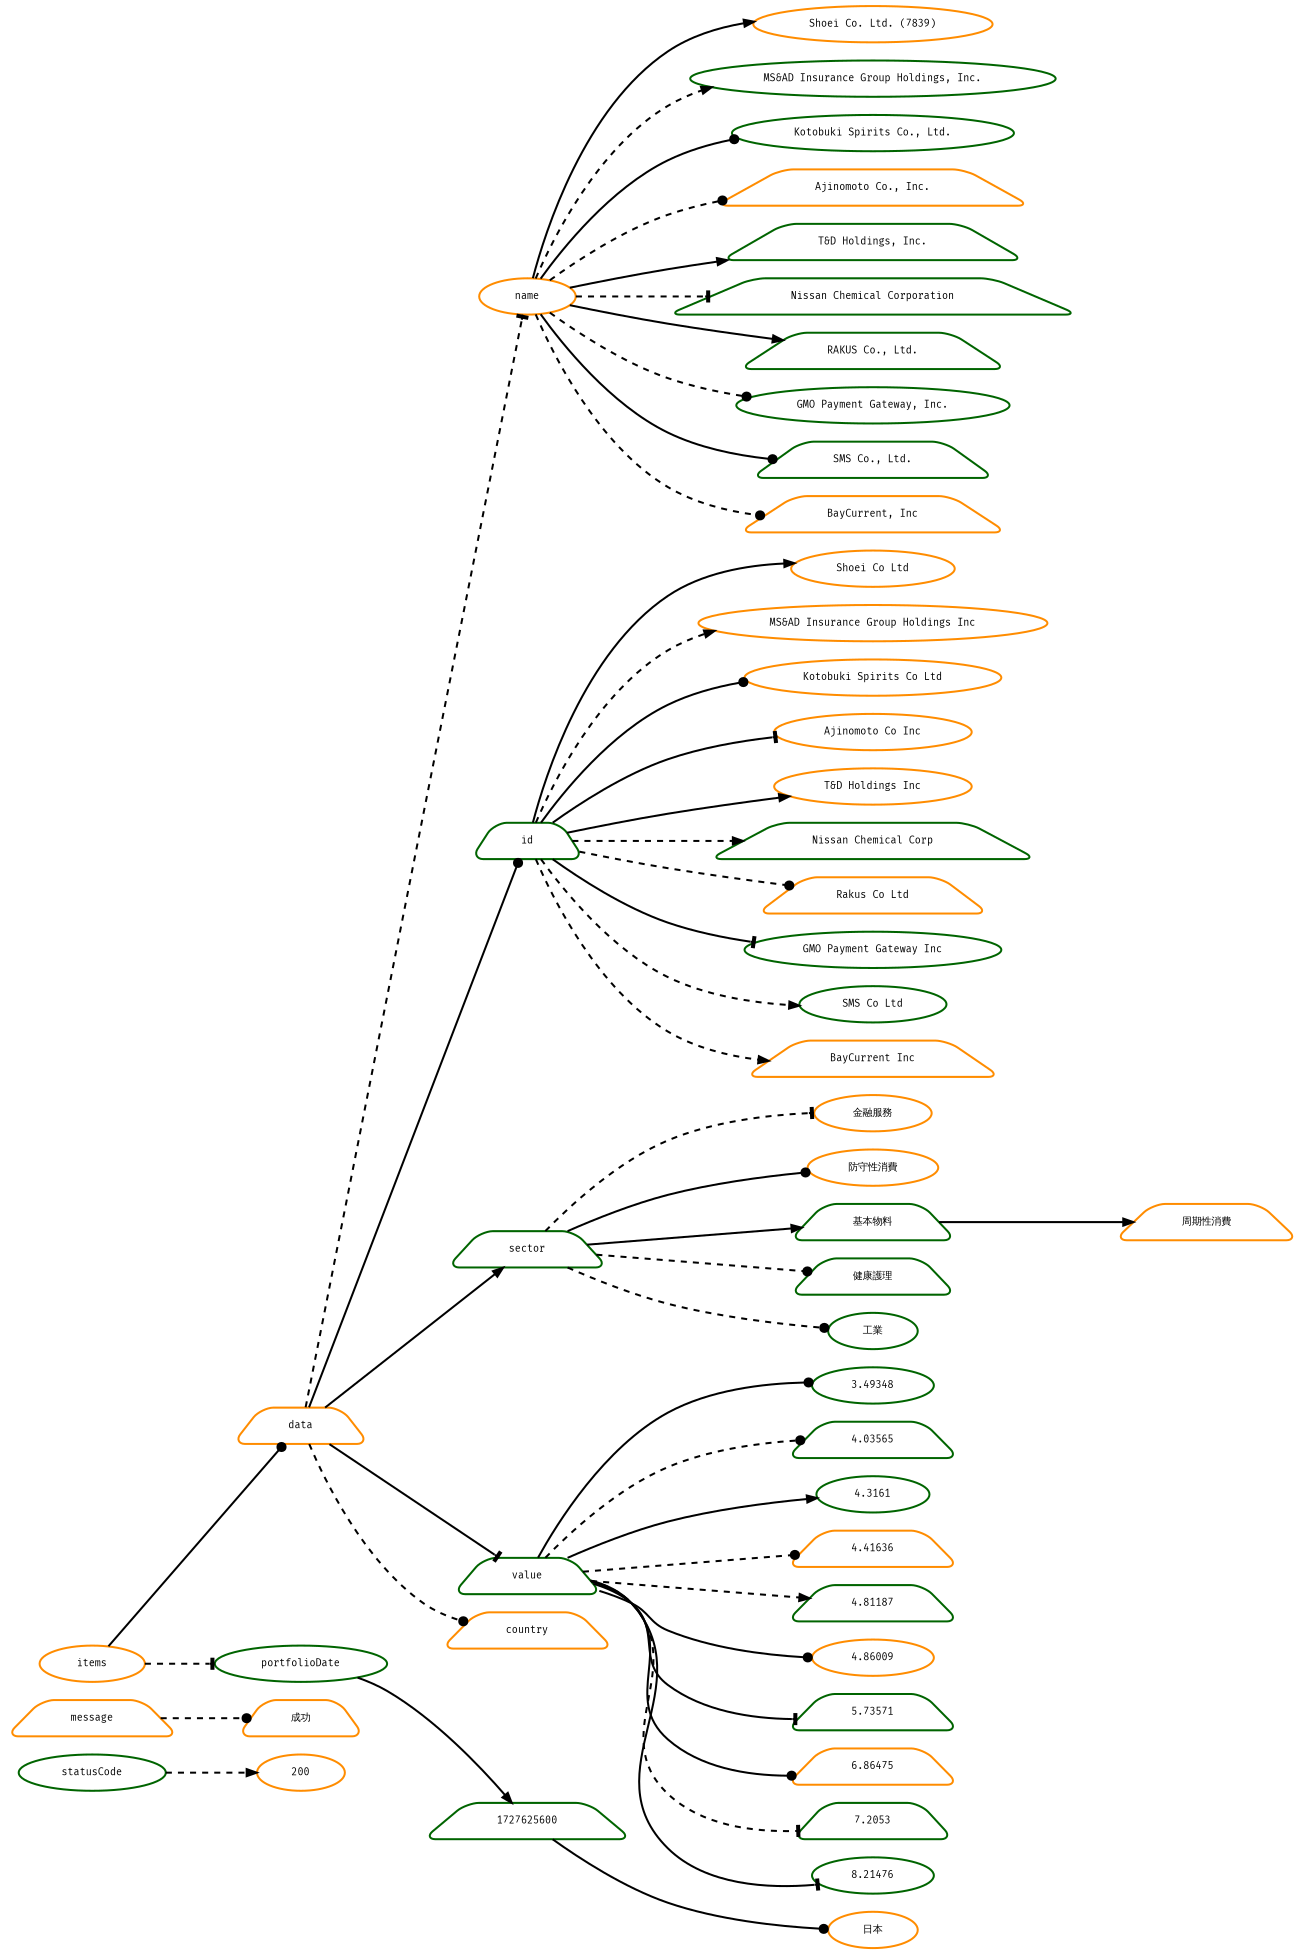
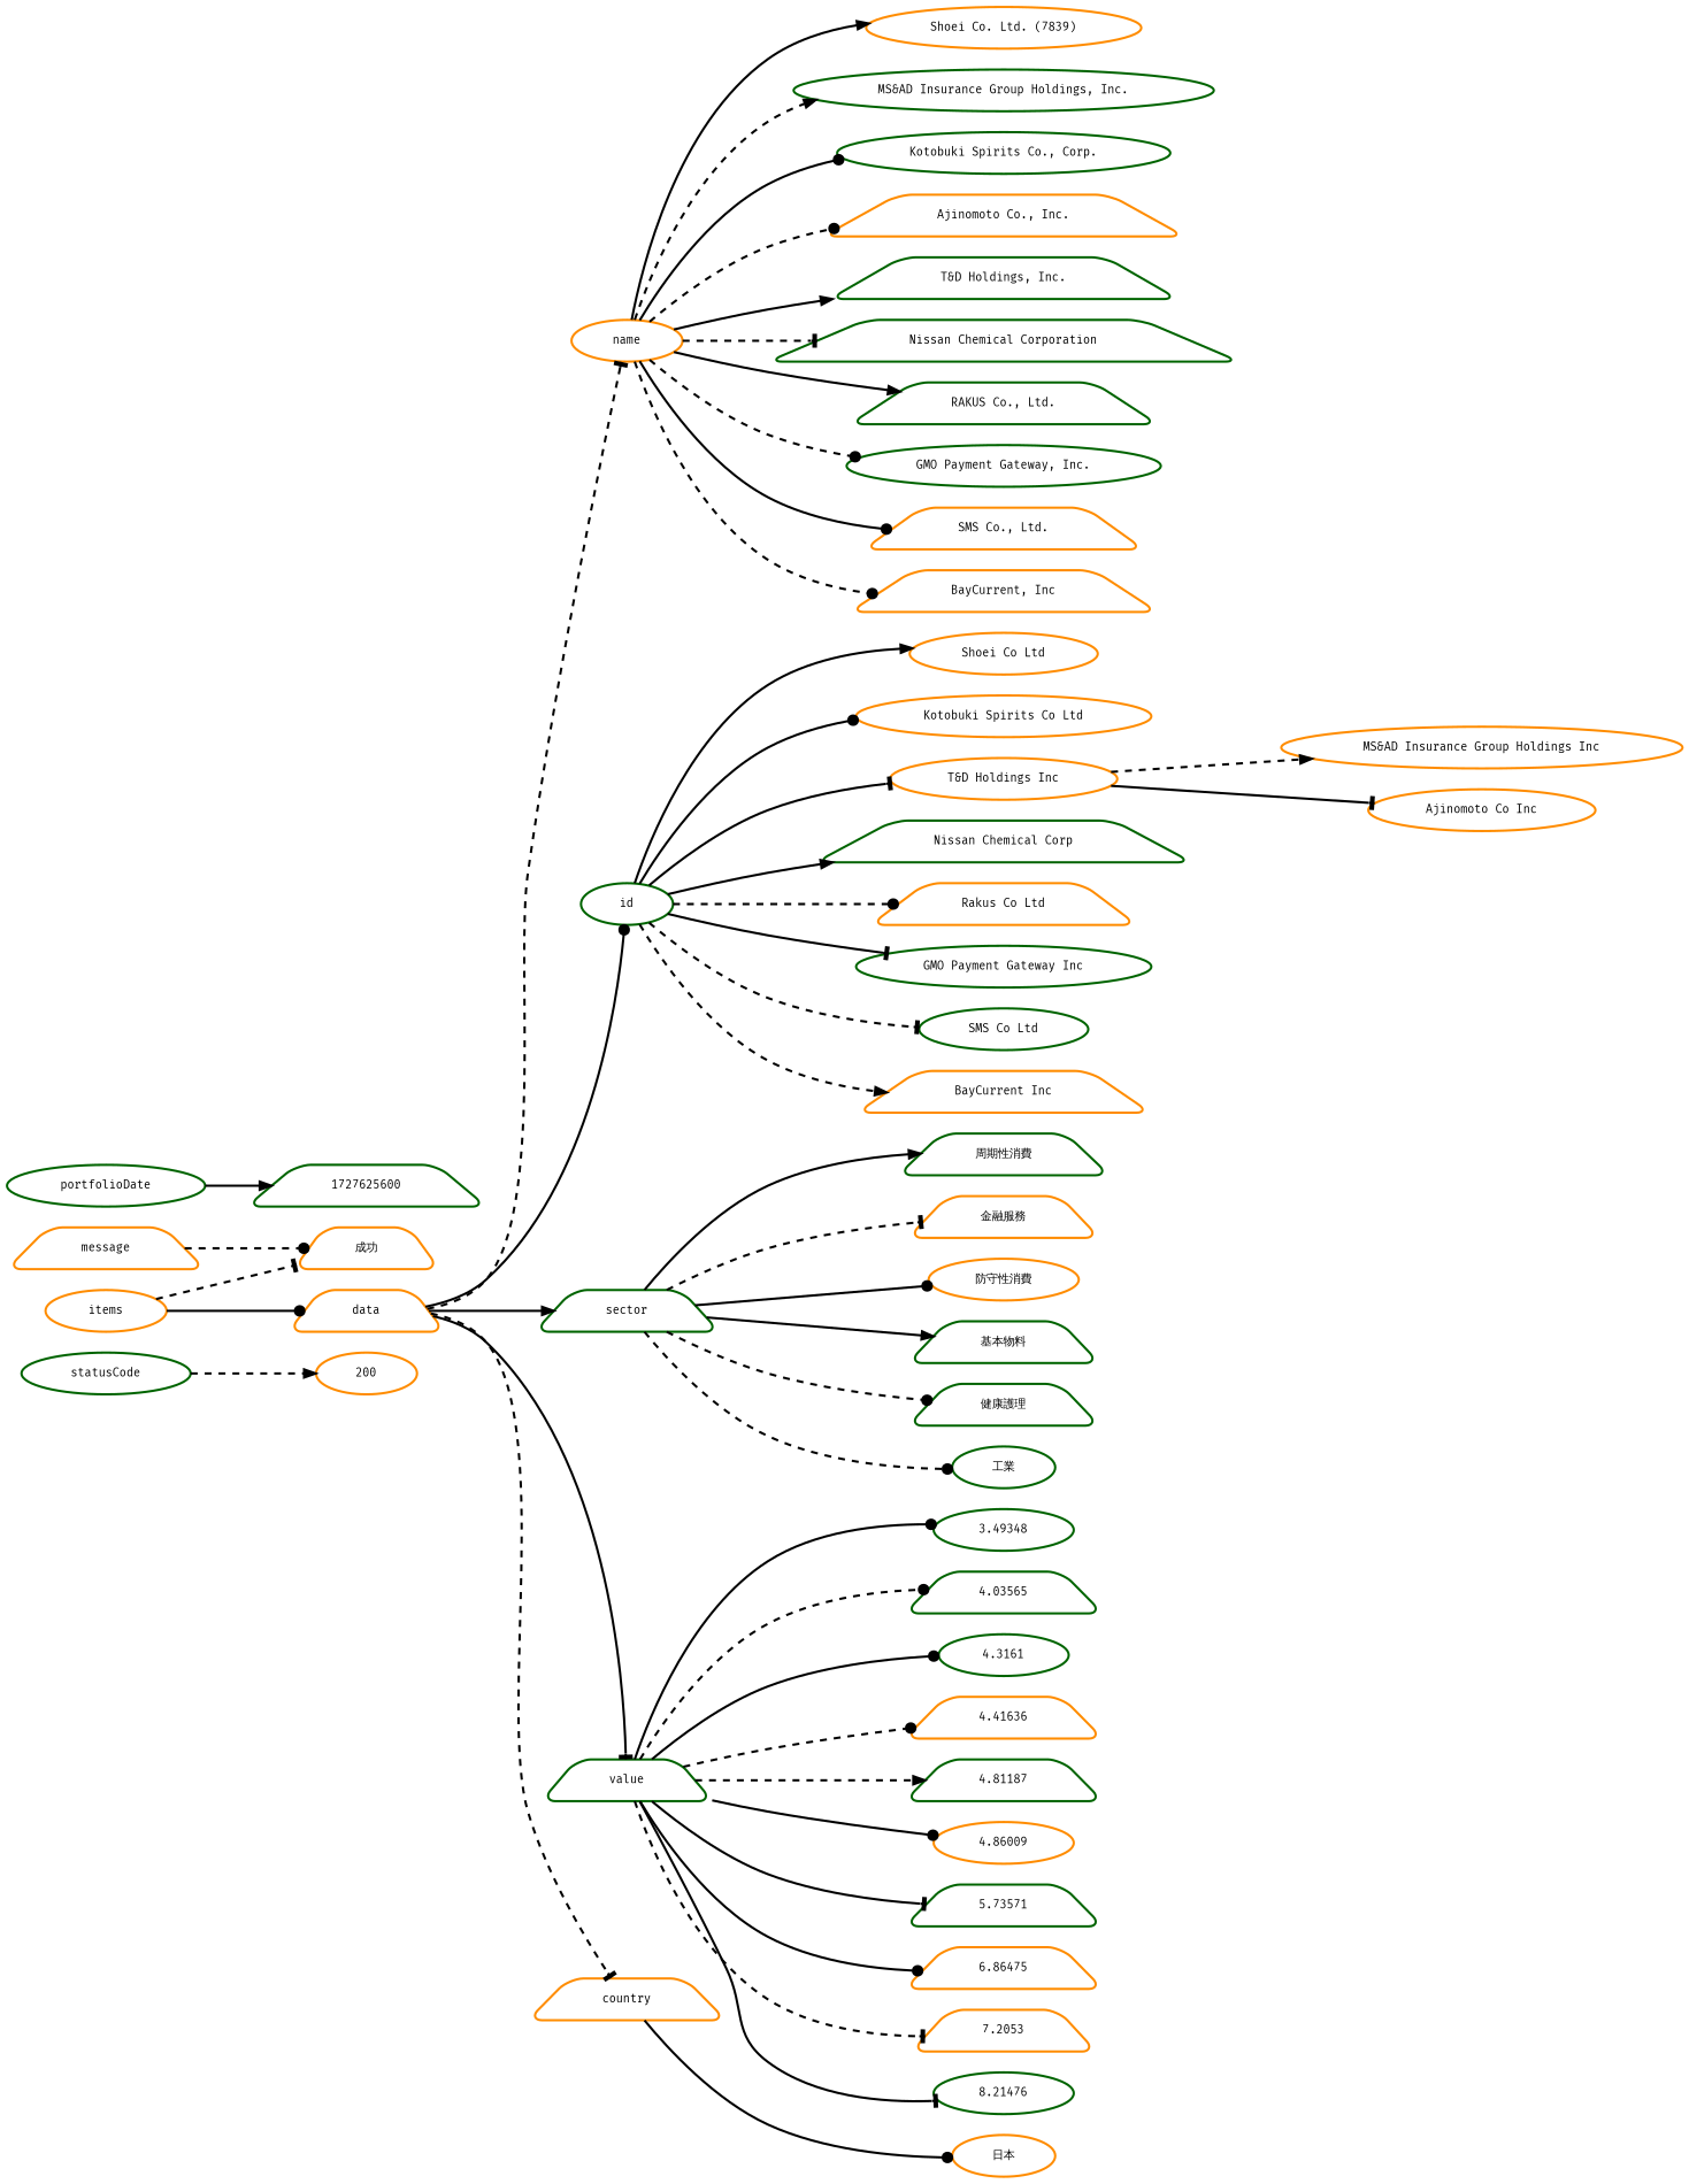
  digraph {
    rankdir=LR
    node [color=darkgreen fillcolor="#fafafa" fontname="Fira Mono" fontsize=10 margin="0.3,0.1" penwidth=2.0 shape=ellipse style=rounded]
    edge [arrowhead=dot penwidth=2.0 style=bold]
    n1 [label=statusCode]
    n2 [color=darkorange label=200]
    n3 [color=darkorange label=message shape=trapezium]
    n4 [color=darkorange label="成功" shape=trapezium]
    n5 [color=darkorange label=items]
    n6 [color=darkorange label=data shape=trapezium]
    n7 [label=portfolioDate]
    n8 [color=darkorange label=name]
-   n9 [label=id shape=trapezium]
+   n9 [label=id]
    n10 [label=sector shape=trapezium]
    n11 [label=value shape=trapezium]
    n12 [color=darkorange label=country shape=trapezium]
    n13 [label=1727625600 shape=trapezium]
    n14 [color=darkorange label="Shoei Co. Ltd. (7839)"]
    n15 [label="MS&AD Insurance Group Holdings, Inc."]
-   n16 [label="Kotobuki Spirits Co., Ltd."]
+   n16 [label="Kotobuki Spirits Co., Corp."]
    n17 [color=darkorange label="Ajinomoto Co., Inc." shape=trapezium]
    n18 [label="T&D Holdings, Inc." shape=trapezium]
    n19 [label="Nissan Chemical Corporation" shape=trapezium]
    n20 [label="RAKUS Co., Ltd." shape=trapezium]
    n21 [label="GMO Payment Gateway, Inc."]
-   n22 [label="SMS Co., Ltd." shape=trapezium]
+   n22 [color=darkorange label="SMS Co., Ltd." shape=trapezium]
    n23 [color=darkorange label="BayCurrent, Inc" shape=trapezium]
    n24 [color=darkorange label="Shoei Co Ltd"]
    n25 [color=darkorange label="MS&AD Insurance Group Holdings Inc"]
    n26 [color=darkorange label="Kotobuki Spirits Co Ltd"]
    n27 [color=darkorange label="Ajinomoto Co Inc"]
    n28 [color=darkorange label="T&D Holdings Inc"]
    n29 [label="Nissan Chemical Corp" shape=trapezium]
    n30 [color=darkorange label="Rakus Co Ltd" shape=trapezium]
    n31 [label="GMO Payment Gateway Inc"]
    n32 [label="SMS Co Ltd"]
    n33 [color=darkorange label="BayCurrent Inc" shape=trapezium]
-   n34 [color=darkorange label="周期性消費" shape=trapezium]
-   n35 [color=darkorange label="金融服務"]
+   n34 [label="周期性消費" shape=trapezium]
+   n35 [color=darkorange label="金融服務" shape=trapezium]
    n36 [color=darkorange label="防守性消費"]
    n37 [label="基本物料" shape=trapezium]
    n38 [label="健康護理" shape=trapezium]
    n39 [label="工業"]
    n40 [label=3.49348]
    n41 [label=4.03565 shape=trapezium]
    n42 [label=4.3161]
    n43 [color=darkorange label=4.41636 shape=trapezium]
    n44 [label=4.81187 shape=trapezium]
    n45 [color=darkorange label=4.86009]
    n46 [label=5.73571 shape=trapezium]
    n47 [color=darkorange label=6.86475 shape=trapezium]
-   n48 [label=7.2053 shape=trapezium]
+   n48 [color=darkorange label=7.2053 shape=trapezium]
    n49 [label=8.21476]
    n50 [color=darkorange label="日本"]
    n1 -> n2 [arrowhead=normal style=dashed]
    n3 -> n4 [style=dashed]
    n5 -> n6
-   n5 -> n7 [arrowhead=tee style=dashed]
+   n5 -> n4 [arrowhead=tee style=dashed]
    n6 -> n8 [arrowhead=tee style=dashed]
    n6 -> n9
    n6 -> n10 [arrowhead=normal]
    n6 -> n11 [arrowhead=tee]
-   n6 -> n12 [style=dashed]
+   n6 -> n12 [arrowhead=tee style=dashed]
    n7 -> n13 [arrowhead=normal]
    n8 -> n14 [arrowhead=normal]
    n8 -> n15 [arrowhead=normal style=dashed]
    n8 -> n16
    n8 -> n17 [style=dashed]
    n8 -> n18 [arrowhead=normal]
    n8 -> n19 [arrowhead=tee style=dashed]
    n8 -> n20 [arrowhead=normal]
    n8 -> n21 [style=dashed]
    n8 -> n22
    n8 -> n23 [style=dashed]
    n9 -> n24 [arrowhead=normal]
-   n9 -> n25 [arrowhead=normal style=dashed]
+   n28 -> n25 [arrowhead=normal style=dashed]
    n9 -> n26
-   n9 -> n27 [arrowhead=tee]
-   n9 -> n28 [arrowhead=normal]
-   n9 -> n29 [arrowhead=normal style=dashed]
+   n28 -> n27 [arrowhead=tee]
+   n9 -> n28 [arrowhead=tee]
+   n9 -> n29 [arrowhead=normal]
    n9 -> n30 [style=dashed]
    n9 -> n31 [arrowhead=tee]
-   n9 -> n32 [arrowhead=normal style=dashed]
+   n9 -> n32 [arrowhead=tee style=dashed]
    n9 -> n33 [arrowhead=normal style=dashed]
-   n37 -> n34 [arrowhead=normal]
+   n10 -> n34 [arrowhead=normal]
    n10 -> n35 [arrowhead=tee style=dashed]
    n10 -> n36
    n10 -> n37 [arrowhead=normal]
    n10 -> n38 [style=dashed]
    n10 -> n39 [style=dashed]
    n11 -> n40
    n11 -> n41 [style=dashed]
-   n11 -> n42 [arrowhead=normal]
+   n11 -> n42
    n11 -> n43 [style=dashed]
    n11 -> n44 [arrowhead=normal style=dashed]
    n11 -> n45
    n11 -> n46 [arrowhead=tee]
    n11 -> n47
    n11 -> n48 [arrowhead=tee style=dashed]
    n11 -> n49 [arrowhead=tee]
-   n13 -> n50
+   n12 -> n50
  }
